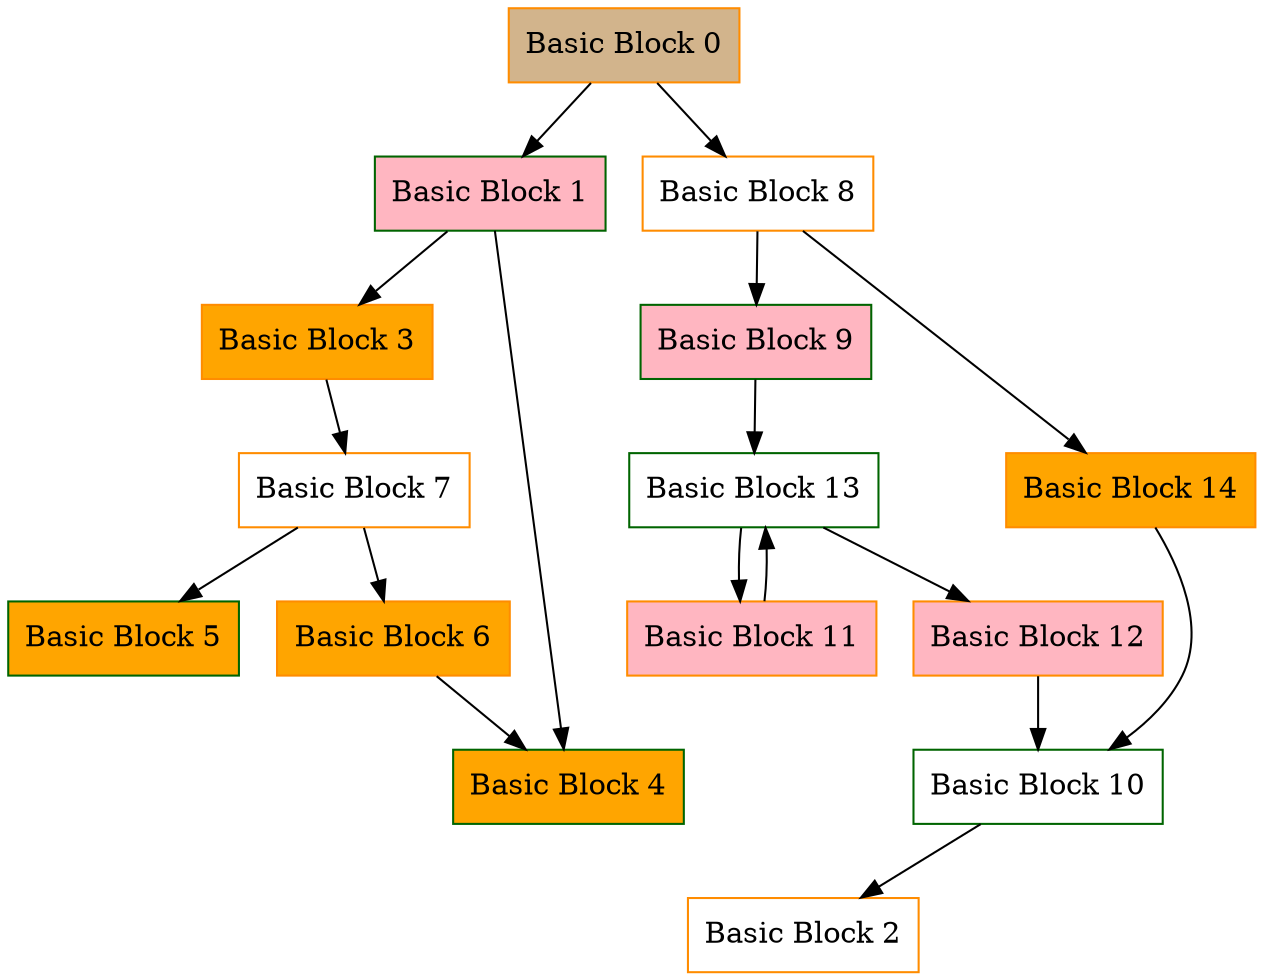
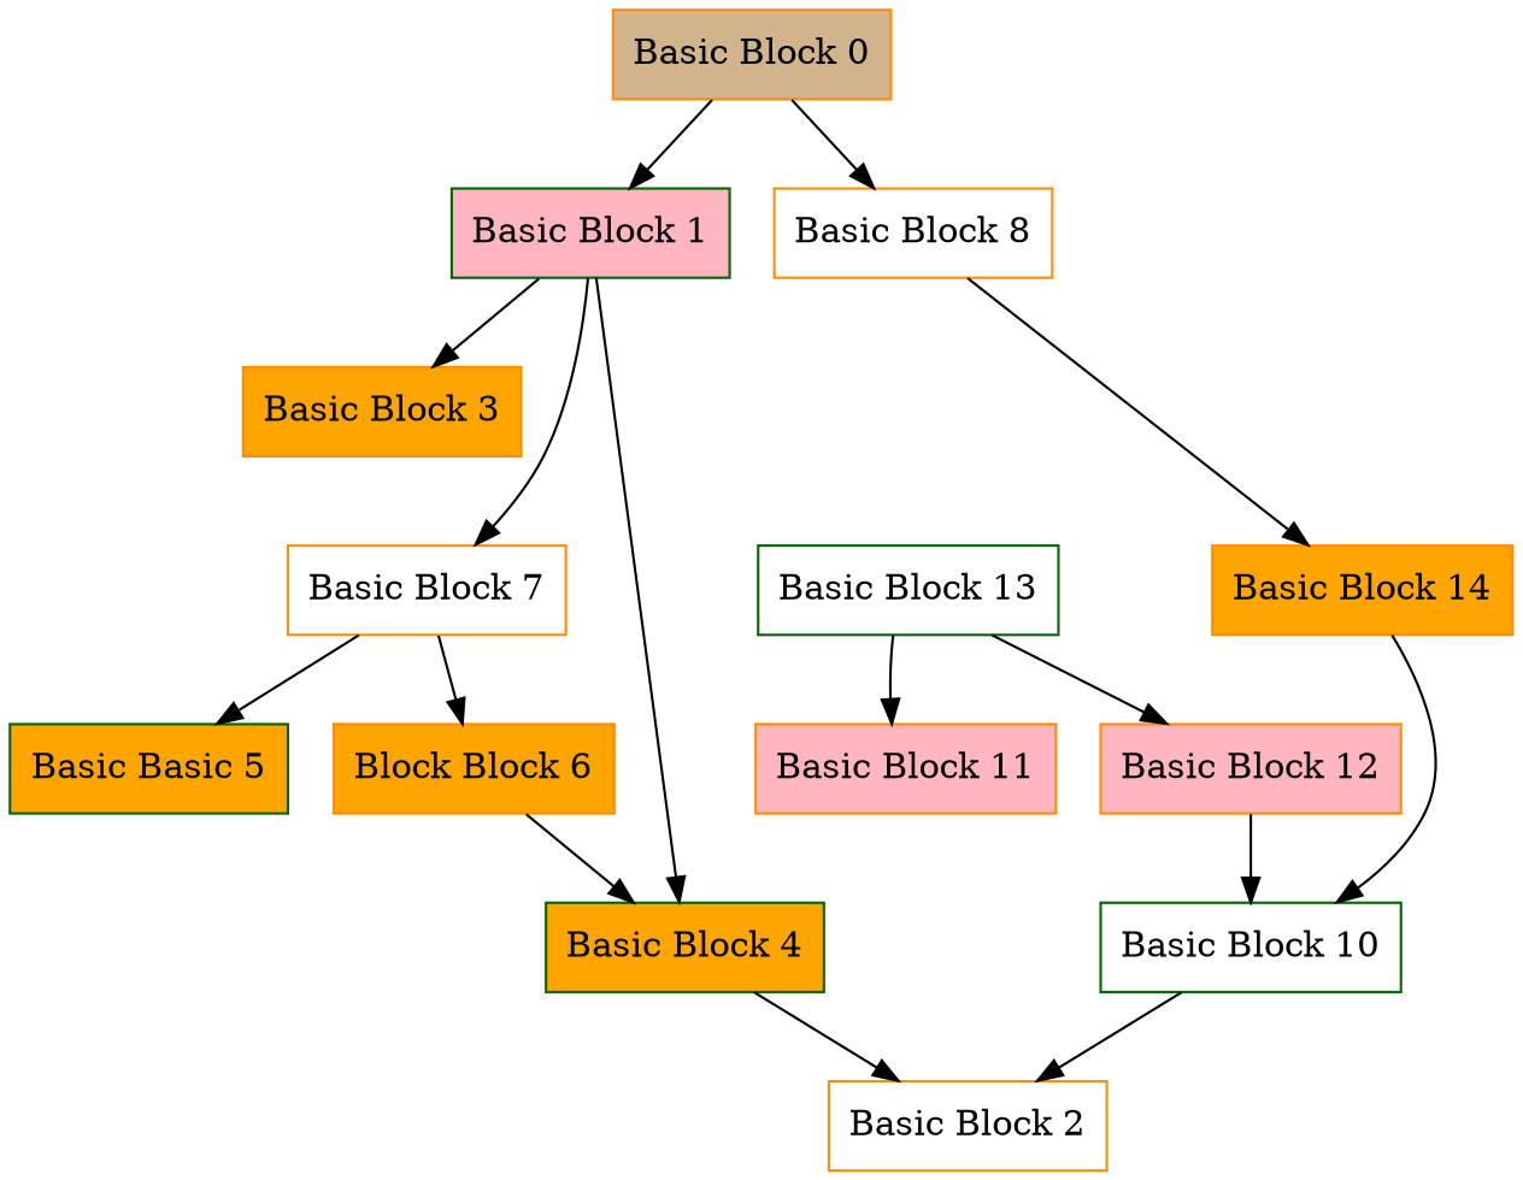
  digraph {
    node [color=darkorange fillcolor=white shape=box style=filled]
    "Basic Block 0" [fillcolor=tan]
    "Basic Block 1" [color=darkgreen fillcolor=lightpink]
    "Basic Block 8"
    "Basic Block 3" [fillcolor=orange]
    "Basic Block 4" [color=darkgreen fillcolor=orange]
-   "Basic Block 9" [color=darkgreen fillcolor=lightpink]
    "Basic Block 14" [fillcolor=orange]
    "Basic Block 7"
    "Basic Block 2"
-   "Basic Block 5" [color=darkgreen fillcolor=orange]
-   "Basic Block 6" [fillcolor=orange]
+   "Basic Block 5" [color=darkgreen fillcolor=orange label="Basic Basic 5"]
+   "Basic Block 6" [fillcolor=orange label="Block Block 6"]
    "Basic Block 13" [color=darkgreen]
    "Basic Block 10" [color=darkgreen]
    "Basic Block 11" [fillcolor=lightpink]
    "Basic Block 12" [fillcolor=lightpink]
    "Basic Block 0" -> "Basic Block 1"
    "Basic Block 0" -> "Basic Block 8"
    "Basic Block 1" -> "Basic Block 3"
    "Basic Block 1" -> "Basic Block 4"
-   "Basic Block 8" -> "Basic Block 9"
    "Basic Block 8" -> "Basic Block 14"
-   "Basic Block 3" -> "Basic Block 7"
-   "Basic Block 9" -> "Basic Block 13"
+   "Basic Block 1" -> "Basic Block 7"
+   "Basic Block 4" -> "Basic Block 2"
    "Basic Block 14" -> "Basic Block 10"
    "Basic Block 7" -> "Basic Block 5"
    "Basic Block 7" -> "Basic Block 6"
    "Basic Block 6" -> "Basic Block 4"
    "Basic Block 13" -> "Basic Block 11"
    "Basic Block 13" -> "Basic Block 12"
    "Basic Block 10" -> "Basic Block 2"
-   "Basic Block 11" -> "Basic Block 13"
    "Basic Block 12" -> "Basic Block 10"
  }
